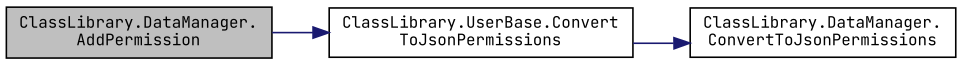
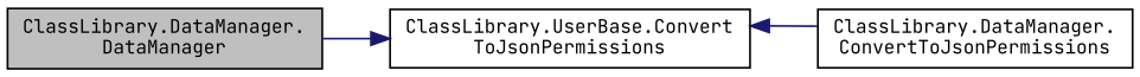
  digraph {
    fontname="JetBrains Mono"
    rankdir=LR
    node [color=black fillcolor=white fontname="JetBrains Mono" fontsize=10 shape=record style=filled]
    edge [color=midnightblue fontname="JetBrains Mono" fontsize=10 labelfontname=Helvetica labelfontsize=10 style=solid]
-   n1 [fillcolor=grey75 fontcolor=black height=0.2 label="ClassLibrary.DataManager.\lAddPermission" width=0.4]
+   n1 [fillcolor=grey75 fontcolor=black height=0.2 label="ClassLibrary.DataManager.\lDataManager" width=0.4]
    n2 [height=0.2 label="ClassLibrary.UserBase.Convert\lToJsonPermissions" width=0.4]
    n3 [height=0.2 label="ClassLibrary.DataManager.\lConvertToJsonPermissions" width=0.4]
    n1 -> n2
-   n2 -> n3
+   n3 -> n2
  }
